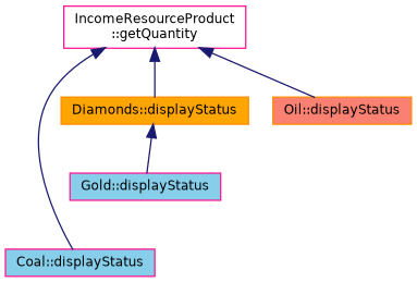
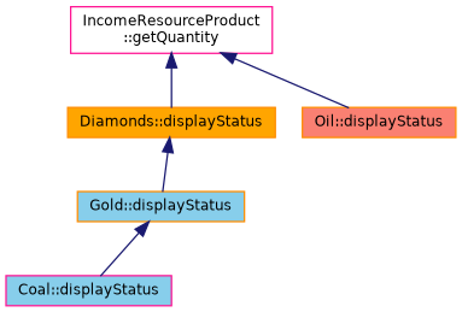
  digraph {
    rankdir=TB
    node [color=deeppink fillcolor=skyblue fontname=Helvetica fontsize=10 shape=record style=filled]
    edge [color=midnightblue dir=back fontname=Helvetica fontsize=10 labelfontname=Helvetica labelfontsize=10 style=solid]
    n1 [fillcolor=white fontcolor=black height=0.2 label="IncomeResourceProduct\l::getQuantity" width=0.4]
    n2 [height=0.2 label="Coal::displayStatus" width=0.4]
    n3 [color=darkorange fillcolor=orange height=0.2 label="Diamonds::displayStatus" width=0.4]
    n4 [color=darkorange fillcolor=salmon height=0.2 label="Oil::displayStatus" width=0.4]
-   n5 [height=0.2 label="Gold::displayStatus" width=0.4]
-   n1 -> n2
+   n5 [color=darkorange height=0.2 label="Gold::displayStatus" width=0.4]
+   n5 -> n2
    n1 -> n3
    n1 -> n4
    n3 -> n5
  }
